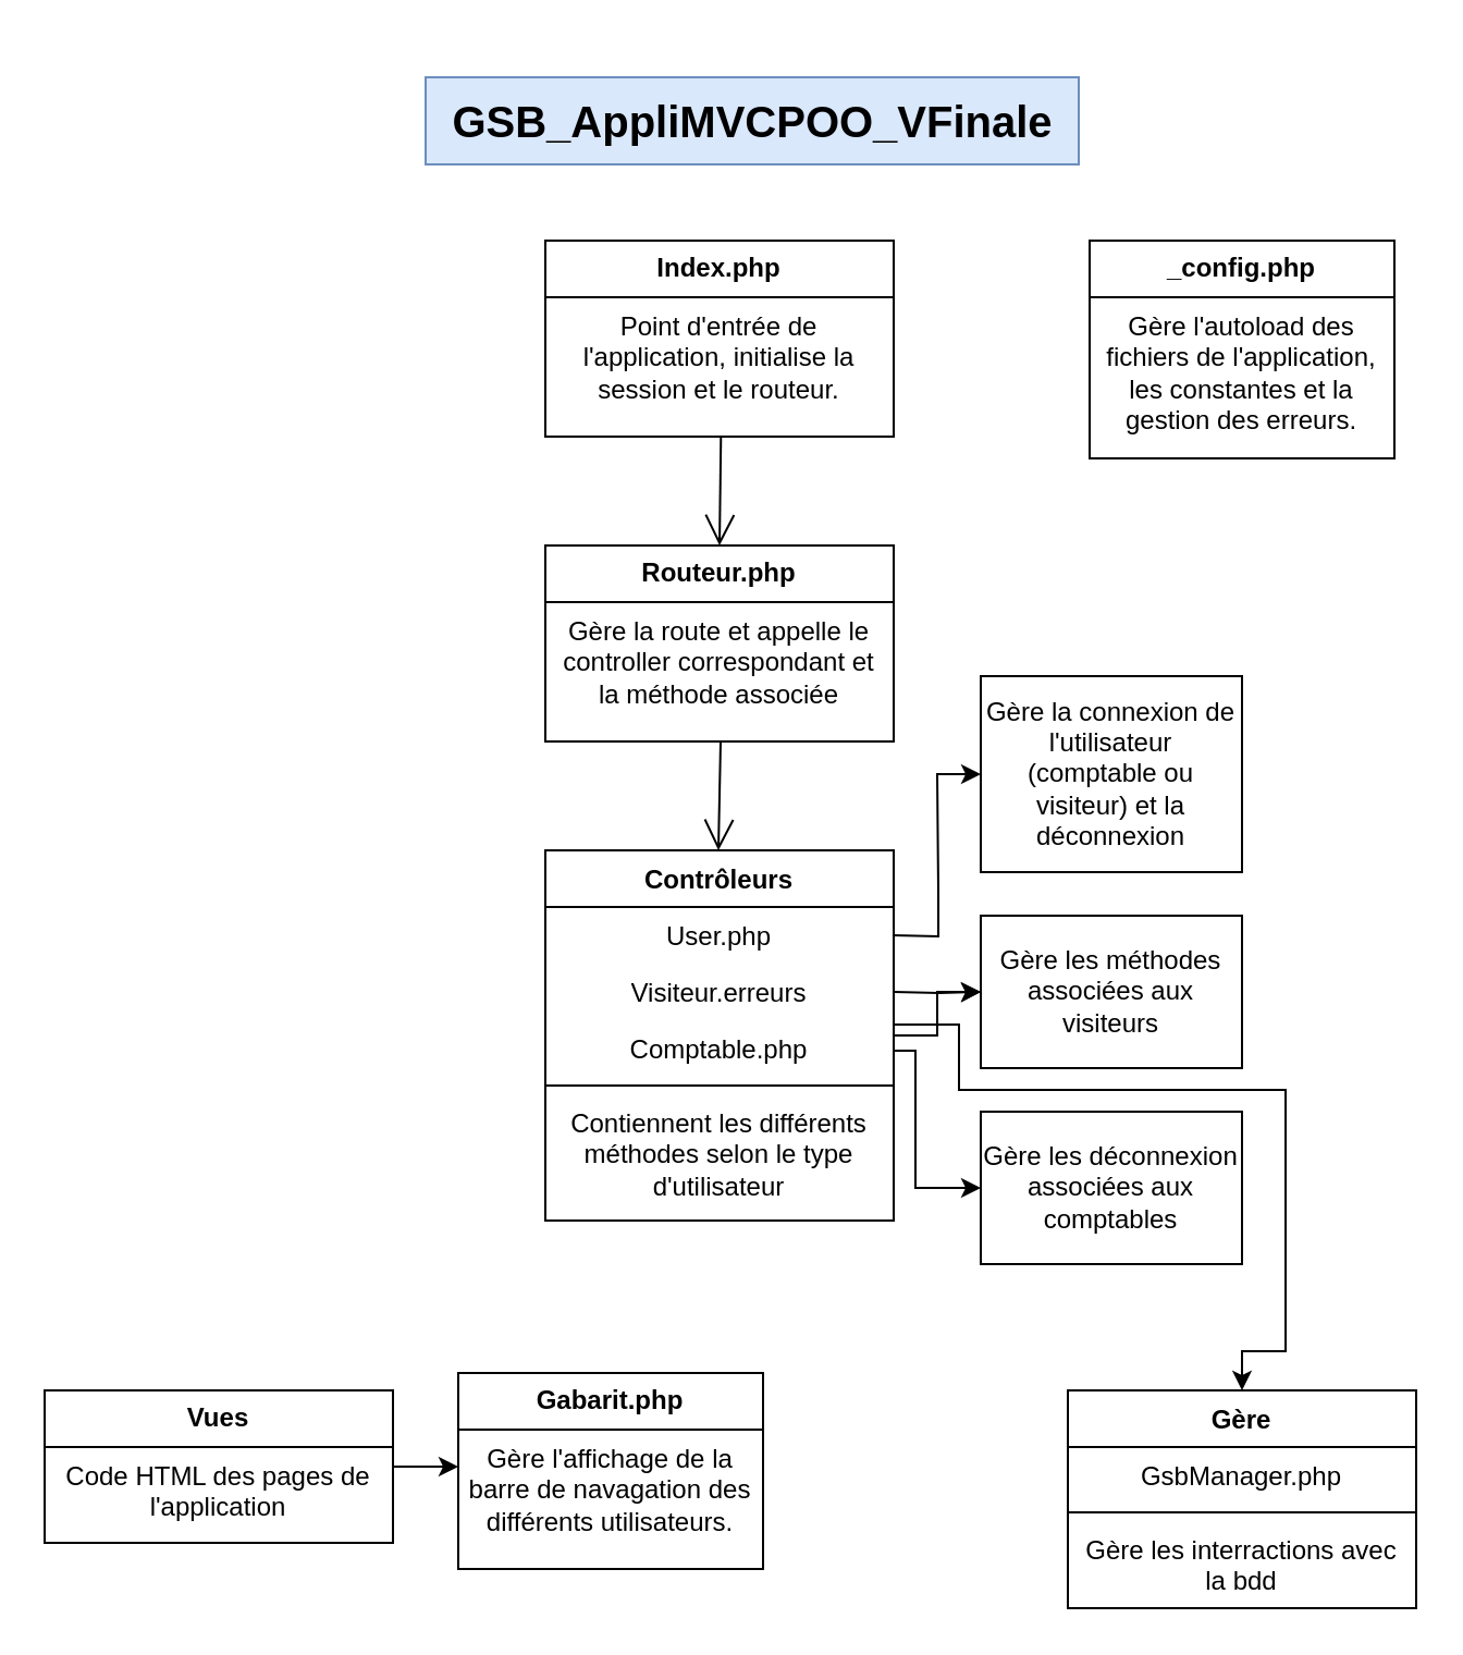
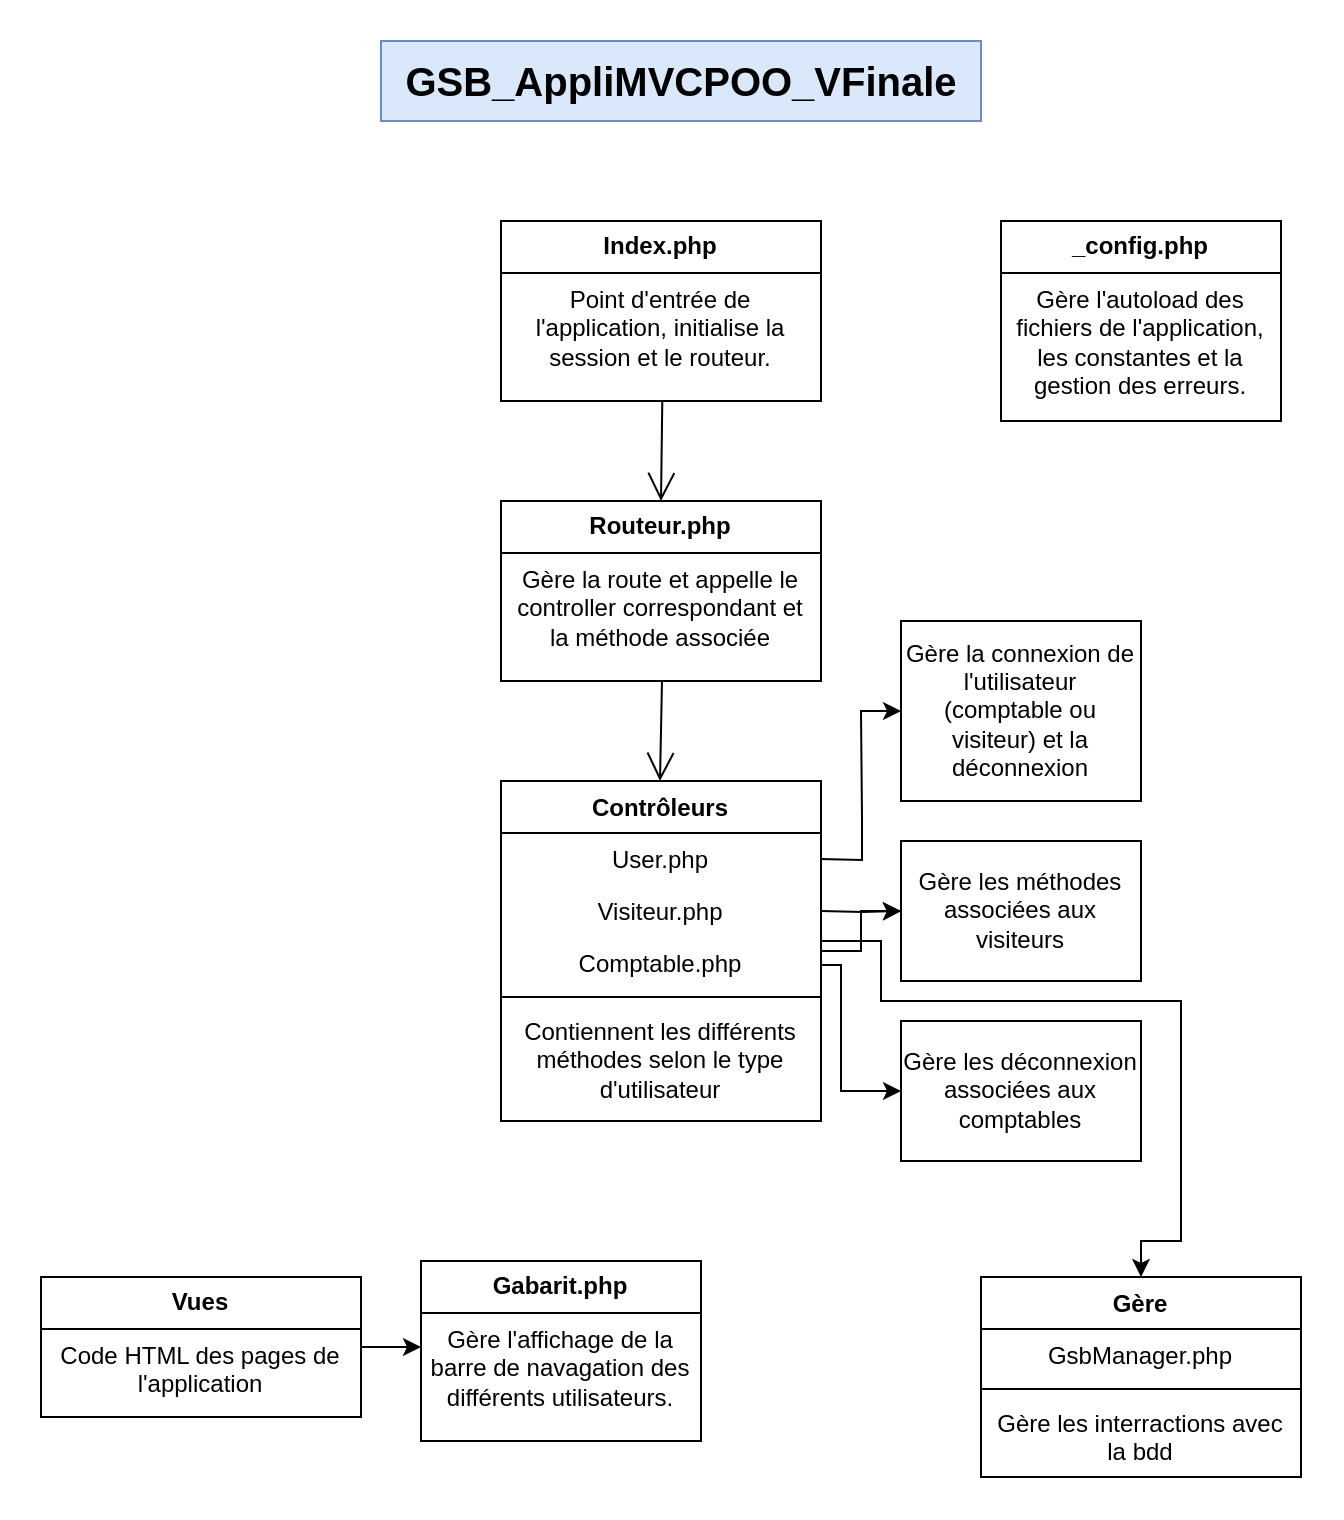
  <mxCell id="0" />
  <mxCell id="1" parent="0" />
  <mxCell id="2" value="&lt;b&gt;Index.php&lt;/b&gt;" style="swimlane;fontStyle=0;childLayout=stackLayout;horizontal=1;startSize=26;fillColor=none;horizontalStack=0;resizeParent=1;resizeParentMax=0;resizeLast=0;collapsible=1;marginBottom=0;whiteSpace=wrap;html=1;" vertex="1" parent="1"><mxGeometry x="250" y="110" width="160" height="90" as="geometry" /></mxCell>
  <mxCell id="3" value="Point d'entrée de l'application, initialise la session et le routeur." style="text;strokeColor=none;fillColor=none;align=center;verticalAlign=top;spacingLeft=4;spacingRight=4;overflow=hidden;rotatable=0;points=[[0,0.5],[1,0.5]];portConstraint=eastwest;whiteSpace=wrap;html=1;" vertex="1" parent="2"><mxGeometry y="26" width="160" height="64" as="geometry" /></mxCell>
  <mxCell id="4" value="&lt;b&gt;Routeur.php&lt;/b&gt;" style="swimlane;fontStyle=0;childLayout=stackLayout;horizontal=1;startSize=26;fillColor=none;horizontalStack=0;resizeParent=1;resizeParentMax=0;resizeLast=0;collapsible=1;marginBottom=0;whiteSpace=wrap;html=1;" vertex="1" parent="1"><mxGeometry x="250" y="250" width="160" height="90" as="geometry" /></mxCell>
  <mxCell id="5" value="Gère la route et appelle le controller correspondant et la méthode associée" style="text;strokeColor=none;fillColor=none;align=center;verticalAlign=top;spacingLeft=4;spacingRight=4;overflow=hidden;rotatable=0;points=[[0,0.5],[1,0.5]];portConstraint=eastwest;whiteSpace=wrap;html=1;" vertex="1" parent="4"><mxGeometry y="26" width="160" height="64" as="geometry" /></mxCell>
  <mxCell id="6" value="" style="endArrow=open;endFill=1;endSize=12;html=1;rounded=0;entryX=0.5;entryY=0;entryDx=0;entryDy=0;exitX=0.504;exitY=1.005;exitDx=0;exitDy=0;exitPerimeter=0;" edge="1" parent="1" source="3" target="4"><mxGeometry width="160" relative="1" as="geometry"><mxPoint x="280" y="230" as="sourcePoint" /><mxPoint x="440" y="230" as="targetPoint" /></mxGeometry></mxCell>
  <mxCell id="7" value="" style="endArrow=open;endFill=1;endSize=12;html=1;rounded=0;entryX=0.5;entryY=0;entryDx=0;entryDy=0;exitX=0.504;exitY=1.005;exitDx=0;exitDy=0;exitPerimeter=0;" edge="1" parent="1"><mxGeometry width="160" relative="1" as="geometry"><mxPoint x="330.5" y="340" as="sourcePoint" /><mxPoint x="329.5" y="390" as="targetPoint" /></mxGeometry></mxCell>
  <mxCell id="8" value="Gère la connexion de l'utilisateur (comptable ou visiteur) et la déconnexion" style="whiteSpace=wrap;html=1;" vertex="1" parent="1"><mxGeometry x="450" y="310" width="120" height="90" as="geometry" /></mxCell>
  <mxCell id="9" value="Gère les méthodes associées aux visiteurs" style="whiteSpace=wrap;html=1;" vertex="1" parent="1"><mxGeometry x="450" y="420" width="120" height="70" as="geometry" /></mxCell>
  <mxCell id="10" value="Gère les déconnexion associées aux comptables" style="whiteSpace=wrap;html=1;" vertex="1" parent="1"><mxGeometry x="450" y="510" width="120" height="70" as="geometry" /></mxCell>
  <mxCell id="11" style="edgeStyle=orthogonalEdgeStyle;rounded=0;orthogonalLoop=1;jettySize=auto;html=1;entryX=0;entryY=0.5;entryDx=0;entryDy=0;" edge="1" parent="1" target="8"><mxGeometry relative="1" as="geometry"><mxPoint x="449.48" y="390" as="targetPoint" /><mxPoint x="409.48" y="429" as="sourcePoint" /></mxGeometry></mxCell>
  <mxCell id="12" style="edgeStyle=orthogonalEdgeStyle;rounded=0;orthogonalLoop=1;jettySize=auto;html=1;entryX=0;entryY=0.5;entryDx=0;entryDy=0;" edge="1" parent="1" target="10"><mxGeometry relative="1" as="geometry"><mxPoint x="440" y="520" as="targetPoint" /><mxPoint x="410" y="481" as="sourcePoint" /><Array as="points"><mxPoint x="410" y="482" /><mxPoint x="420" y="482" /><mxPoint x="420" y="545" /></Array></mxGeometry></mxCell>
  <mxCell id="13" style="edgeStyle=orthogonalEdgeStyle;rounded=0;orthogonalLoop=1;jettySize=auto;html=1;entryX=0;entryY=0.5;entryDx=0;entryDy=0;" edge="1" parent="1" target="9"><mxGeometry relative="1" as="geometry"><mxPoint x="440" y="455" as="targetPoint" /><mxPoint x="410" y="455" as="sourcePoint" /></mxGeometry></mxCell>
  <mxCell id="14" style="edgeStyle=orthogonalEdgeStyle;rounded=0;orthogonalLoop=1;jettySize=auto;html=1;" edge="1" parent="1" source="16" target="9"><mxGeometry relative="1" as="geometry" /></mxCell>
  <mxCell id="15" style="edgeStyle=orthogonalEdgeStyle;rounded=0;orthogonalLoop=1;jettySize=auto;html=1;entryX=0.5;entryY=0;entryDx=0;entryDy=0;" edge="1" parent="1" source="16"><mxGeometry relative="1" as="geometry"><mxPoint x="570" y="638" as="targetPoint" /><Array as="points"><mxPoint x="440" y="470" /><mxPoint x="440" y="500" /><mxPoint x="590" y="500" /><mxPoint x="590" y="620" /><mxPoint x="570" y="620" /></Array></mxGeometry></mxCell>
  <mxCell id="16" value="Contrôleurs" style="swimlane;fontStyle=1;align=center;verticalAlign=top;childLayout=stackLayout;horizontal=1;startSize=26;horizontalStack=0;resizeParent=1;resizeParentMax=0;resizeLast=0;collapsible=1;marginBottom=0;whiteSpace=wrap;html=1;" vertex="1" parent="1"><mxGeometry x="250" y="390" width="160" height="170" as="geometry" /></mxCell>
  <mxCell id="17" value="User.php" style="text;strokeColor=none;fillColor=none;align=center;verticalAlign=top;spacingLeft=4;spacingRight=4;overflow=hidden;rotatable=0;points=[[0,0.5],[1,0.5]];portConstraint=eastwest;whiteSpace=wrap;html=1;" vertex="1" parent="16"><mxGeometry y="26" width="160" height="26" as="geometry" /></mxCell>
- <mxCell id="18" value="Visiteur.erreurs" style="text;strokeColor=none;fillColor=none;align=center;verticalAlign=top;spacingLeft=4;spacingRight=4;overflow=hidden;rotatable=0;points=[[0,0.5],[1,0.5]];portConstraint=eastwest;whiteSpace=wrap;html=1;" vertex="1" parent="16"><mxGeometry y="52" width="160" height="26" as="geometry" /></mxCell>
+ <mxCell id="18" value="Visiteur.php" style="text;strokeColor=none;fillColor=none;align=center;verticalAlign=top;spacingLeft=4;spacingRight=4;overflow=hidden;rotatable=0;points=[[0,0.5],[1,0.5]];portConstraint=eastwest;whiteSpace=wrap;html=1;" vertex="1" parent="16"><mxGeometry y="52" width="160" height="26" as="geometry" /></mxCell>
  <mxCell id="19" value="Comptable.php" style="text;strokeColor=none;fillColor=none;align=center;verticalAlign=top;spacingLeft=4;spacingRight=4;overflow=hidden;rotatable=0;points=[[0,0.5],[1,0.5]];portConstraint=eastwest;whiteSpace=wrap;html=1;" vertex="1" parent="16"><mxGeometry y="78" width="160" height="26" as="geometry" /></mxCell>
  <mxCell id="20" value="" style="line;strokeWidth=1;fillColor=none;align=left;verticalAlign=middle;spacingTop=-1;spacingLeft=3;spacingRight=3;rotatable=0;labelPosition=right;points=[];portConstraint=eastwest;strokeColor=inherit;" vertex="1" parent="16"><mxGeometry y="104" width="160" height="8" as="geometry" /></mxCell>
  <mxCell id="21" value="Contiennent les différents méthodes selon le type d'utilisateur" style="text;strokeColor=none;fillColor=none;align=center;verticalAlign=top;spacingLeft=4;spacingRight=4;overflow=hidden;rotatable=0;points=[[0,0.5],[1,0.5]];portConstraint=eastwest;whiteSpace=wrap;html=1;" vertex="1" parent="16"><mxGeometry y="112" width="160" height="58" as="geometry" /></mxCell>
  <mxCell id="22" value="&lt;b&gt;_config.php&lt;/b&gt;" style="swimlane;fontStyle=0;childLayout=stackLayout;horizontal=1;startSize=26;fillColor=none;horizontalStack=0;resizeParent=1;resizeParentMax=0;resizeLast=0;collapsible=1;marginBottom=0;whiteSpace=wrap;html=1;" vertex="1" parent="1"><mxGeometry x="500" y="110" width="140" height="100" as="geometry" /></mxCell>
  <mxCell id="23" value="Gère l'autoload des fichiers de l'application, les constantes et la gestion des erreurs." style="text;strokeColor=none;fillColor=none;align=center;verticalAlign=top;spacingLeft=4;spacingRight=4;overflow=hidden;rotatable=0;points=[[0,0.5],[1,0.5]];portConstraint=eastwest;whiteSpace=wrap;html=1;" vertex="1" parent="22"><mxGeometry y="26" width="140" height="74" as="geometry" /></mxCell>
  <mxCell id="24" style="edgeStyle=orthogonalEdgeStyle;rounded=0;orthogonalLoop=1;jettySize=auto;html=1;" edge="1" parent="1" source="25"><mxGeometry relative="1" as="geometry"><mxPoint x="210" y="673" as="targetPoint" /></mxGeometry></mxCell>
  <mxCell id="25" value="&lt;b&gt;Vues&lt;/b&gt;" style="swimlane;fontStyle=0;childLayout=stackLayout;horizontal=1;startSize=26;fillColor=none;horizontalStack=0;resizeParent=1;resizeParentMax=0;resizeLast=0;collapsible=1;marginBottom=0;whiteSpace=wrap;html=1;" vertex="1" parent="1"><mxGeometry x="20" y="638" width="160" height="70" as="geometry" /></mxCell>
  <mxCell id="26" value="Code HTML des pages de l'application" style="text;strokeColor=none;fillColor=none;align=center;verticalAlign=top;spacingLeft=4;spacingRight=4;overflow=hidden;rotatable=0;points=[[0,0.5],[1,0.5]];portConstraint=eastwest;whiteSpace=wrap;html=1;" vertex="1" parent="25"><mxGeometry y="26" width="160" height="44" as="geometry" /></mxCell>
  <mxCell id="27" value="&lt;b&gt;Gabarit.php&lt;/b&gt;" style="swimlane;fontStyle=0;childLayout=stackLayout;horizontal=1;startSize=26;fillColor=none;horizontalStack=0;resizeParent=1;resizeParentMax=0;resizeLast=0;collapsible=1;marginBottom=0;whiteSpace=wrap;html=1;" vertex="1" parent="1"><mxGeometry x="210" y="630" width="140" height="90" as="geometry" /></mxCell>
  <mxCell id="28" value="Gère l'affichage de la barre de navagation des différents utilisateurs." style="text;strokeColor=none;fillColor=none;align=center;verticalAlign=top;spacingLeft=4;spacingRight=4;overflow=hidden;rotatable=0;points=[[0,0.5],[1,0.5]];portConstraint=eastwest;whiteSpace=wrap;html=1;" vertex="1" parent="27"><mxGeometry y="26" width="140" height="64" as="geometry" /></mxCell>
  <mxCell id="29" value="Gère" style="swimlane;fontStyle=1;align=center;verticalAlign=top;childLayout=stackLayout;horizontal=1;startSize=26;horizontalStack=0;resizeParent=1;resizeParentMax=0;resizeLast=0;collapsible=1;marginBottom=0;whiteSpace=wrap;html=1;" vertex="1" parent="1"><mxGeometry x="490" y="638" width="160" height="100" as="geometry" /></mxCell>
  <mxCell id="30" value="GsbManager.php" style="text;strokeColor=none;fillColor=none;align=center;verticalAlign=top;spacingLeft=4;spacingRight=4;overflow=hidden;rotatable=0;points=[[0,0.5],[1,0.5]];portConstraint=eastwest;whiteSpace=wrap;html=1;" vertex="1" parent="29"><mxGeometry y="26" width="160" height="26" as="geometry" /></mxCell>
  <mxCell id="31" value="" style="line;strokeWidth=1;fillColor=none;align=left;verticalAlign=middle;spacingTop=-1;spacingLeft=3;spacingRight=3;rotatable=0;labelPosition=right;points=[];portConstraint=eastwest;strokeColor=inherit;" vertex="1" parent="29"><mxGeometry y="52" width="160" height="8" as="geometry" /></mxCell>
  <mxCell id="32" value="Gère les interractions avec la bdd" style="text;strokeColor=none;fillColor=none;align=center;verticalAlign=top;spacingLeft=4;spacingRight=4;overflow=hidden;rotatable=0;points=[[0,0.5],[1,0.5]];portConstraint=eastwest;whiteSpace=wrap;html=1;" vertex="1" parent="29"><mxGeometry y="60" width="160" height="40" as="geometry" /></mxCell>
- <mxCell id="33" value="&lt;b&gt;&lt;font style=&quot;font-size: 20px;&quot;&gt;GSB_AppliMVCPOO_VFinale&lt;/font&gt;&lt;/b&gt;" style="text;html=1;align=center;verticalAlign=middle;resizable=0;points=[];autosize=1;fillColor=#dae8fc;strokeColor=#6c8ebf;" vertex="1" parent="1"><mxGeometry x="195" y="35" width="300" height="40" as="geometry" /></mxCell>
+ <mxCell id="33" value="&lt;b&gt;&lt;font style=&quot;font-size: 20px;&quot;&gt;GSB_AppliMVCPOO_VFinale&lt;/font&gt;&lt;/b&gt;" style="text;html=1;align=center;verticalAlign=middle;resizable=0;points=[];autosize=1;fillColor=#dae8fc;strokeColor=#6c8ebf;" vertex="1" parent="1"><mxGeometry x="190" y="20" width="300" height="40" as="geometry" /></mxCell>
